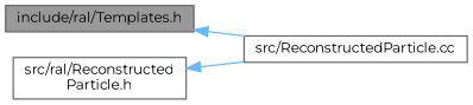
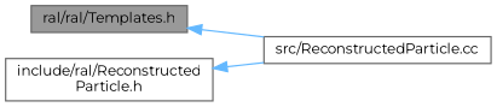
  digraph {
    fontname=Montserrat
    rankdir=LR
    node [color=grey40 fillcolor=white fontname=Montserrat fontsize=10 shape=box style=filled]
    edge [color=steelblue1 dir=back fontname=Montserrat fontsize=10 labelfontname=Helvetica labelfontsize=10 style=solid]
-   n1 [color=gray40 fillcolor=grey60 fontcolor=black height=0.2 label="include/ral/Templates.h" width=0.4]
+   n1 [color=gray40 fillcolor=grey60 fontcolor=black height=0.2 label="ral/ral/Templates.h" width=0.4]
    n2 [height=0.2 label="src/ReconstructedParticle.cc" width=0.4]
-   n3 [height=0.2 label="src/ral/Reconstructed\lParticle.h" width=0.4]
+   n3 [height=0.2 label="include/ral/Reconstructed\lParticle.h" width=0.4]
    n1 -> n2
    n3 -> n2
  }
